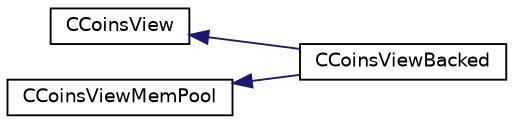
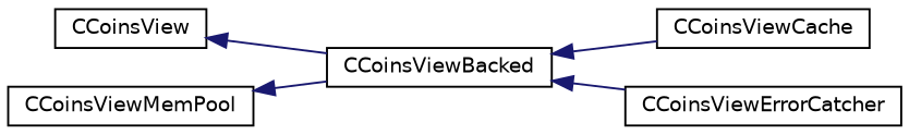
  digraph {
    rankdir=LR
    node [color=black fillcolor=white fontname=Helvetica fontsize=10 shape=record style=filled]
    edge [color=midnightblue dir=back fontname=Helvetica fontsize=10 labelfontname=Helvetica labelfontsize=10 style=solid]
    n1 [height=0.2 label=CCoinsView width=0.4]
    n2 [height=0.2 label=CCoinsViewBacked width=0.4]
+   n3 [height=0.2 label=CCoinsViewCache width=0.4]
+   n4 [height=0.2 label=CCoinsViewErrorCatcher width=0.4]
    n5 [height=0.2 label=CCoinsViewMemPool width=0.4]
    n1 -> n2
+   n2 -> n3
+   n2 -> n4
    n5 -> n2
  }
